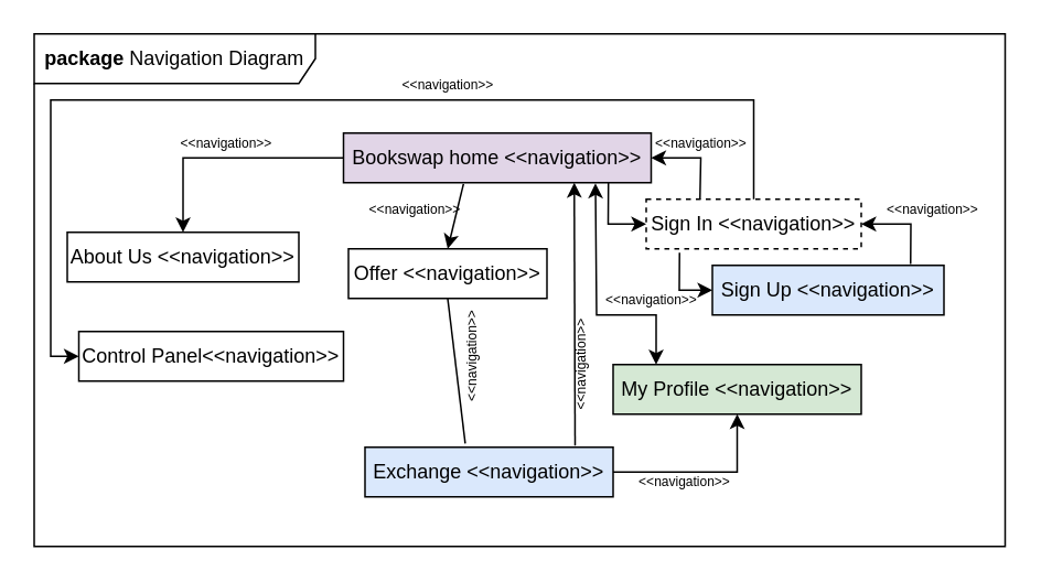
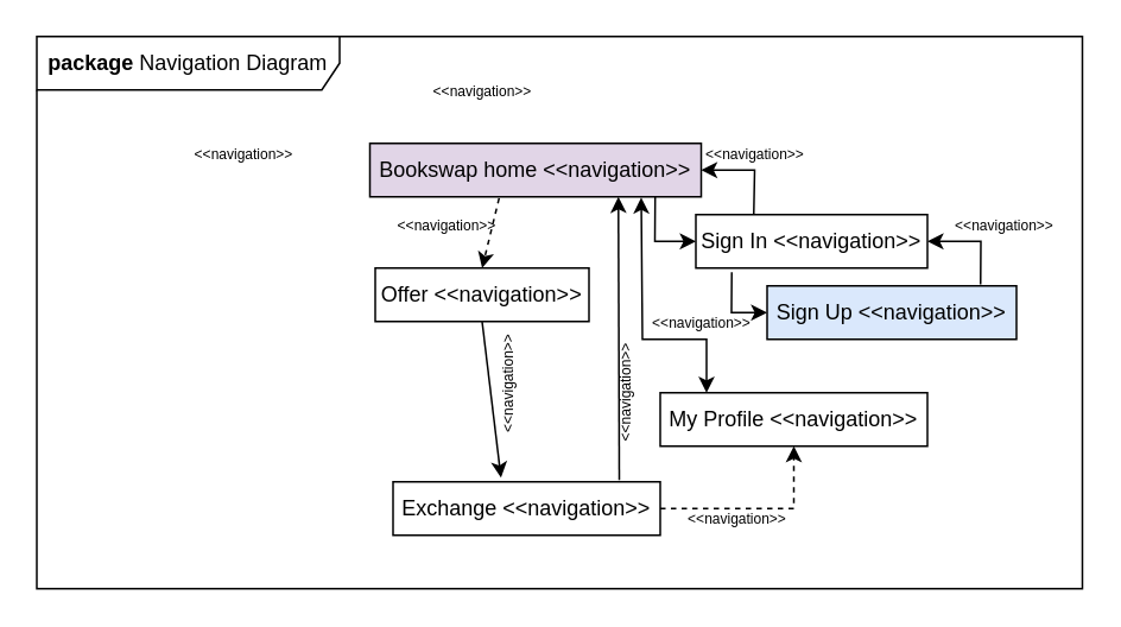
  <mxCell id="0" />
  <mxCell id="1" parent="0" />
  <mxCell id="2" value="&lt;b&gt;package &lt;/b&gt;Navigation Diagram" style="shape=umlFrame;whiteSpace=wrap;html=1;pointerEvents=0;recursiveResize=0;container=1;collapsible=0;width=170;height=30;" parent="1" vertex="1"><mxGeometry x="20" y="20" width="587" height="310" as="geometry" /></mxCell>
  <mxCell id="3" value="Bookswap home &amp;lt;&amp;lt;navigation&amp;gt;&amp;gt;" style="rounded=0;whiteSpace=wrap;html=1;fillColor=#e1d5e7;" parent="2" vertex="1"><mxGeometry x="187" y="60" width="186" height="30" as="geometry" /></mxCell>
- <mxCell id="4" value="About Us &amp;lt;&amp;lt;navigation&amp;gt;&amp;gt;" style="rounded=0;whiteSpace=wrap;html=1;" parent="2" vertex="1"><mxGeometry x="20" y="120" width="140" height="30" as="geometry" /></mxCell>
  <mxCell id="5" value="Offer &amp;lt;&amp;lt;navigation&amp;gt;&amp;gt;" style="rounded=0;whiteSpace=wrap;html=1;" parent="2" vertex="1"><mxGeometry x="190" y="130" width="120" height="30" as="geometry" /></mxCell>
- <mxCell id="6" value="Control Panel&amp;lt;&amp;lt;navigation&amp;gt;&amp;gt;" style="rounded=0;whiteSpace=wrap;html=1;" parent="2" vertex="1"><mxGeometry x="27" y="180" width="160" height="30" as="geometry" /></mxCell>
- <mxCell id="7" value="Exchange &amp;lt;&amp;lt;navigation&amp;gt;&amp;gt;" style="rounded=0;whiteSpace=wrap;html=1;fillColor=#dae8fc;" parent="2" vertex="1"><mxGeometry x="200" y="250" width="150" height="30" as="geometry" /></mxCell>
- <mxCell id="8" value="Sign In &amp;lt;&amp;lt;navigation&amp;gt;&amp;gt;" style="rounded=0;whiteSpace=wrap;html=1;dashed=1;" parent="2" vertex="1"><mxGeometry x="370" y="100" width="130" height="30" as="geometry" /></mxCell>
+ <mxCell id="7" value="Exchange &amp;lt;&amp;lt;navigation&amp;gt;&amp;gt;" style="rounded=0;whiteSpace=wrap;html=1;" parent="2" vertex="1"><mxGeometry x="200" y="250" width="150" height="30" as="geometry" /></mxCell>
+ <mxCell id="8" value="Sign In &amp;lt;&amp;lt;navigation&amp;gt;&amp;gt;" style="rounded=0;whiteSpace=wrap;html=1;" parent="2" vertex="1"><mxGeometry x="370" y="100" width="130" height="30" as="geometry" /></mxCell>
  <mxCell id="9" value="Sign Up &amp;lt;&amp;lt;navigation&amp;gt;&amp;gt;" style="rounded=0;whiteSpace=wrap;html=1;fillColor=#dae8fc;" parent="2" vertex="1"><mxGeometry x="410" y="140" width="140" height="30" as="geometry" /></mxCell>
- <mxCell id="10" value="My Profile &amp;lt;&amp;lt;navigation&amp;gt;&amp;gt;" style="rounded=0;whiteSpace=wrap;html=1;fillColor=#d5e8d4;" parent="2" vertex="1"><mxGeometry x="350" y="200" width="150" height="30" as="geometry" /></mxCell>
- <mxCell id="11" value="" style="endArrow=classic;html=1;rounded=0;exitX=0;exitY=0.5;exitDx=0;exitDy=0;entryX=0.5;entryY=0;entryDx=0;entryDy=0;" parent="2" source="3" target="4" edge="1"><mxGeometry width="50" height="50" relative="1" as="geometry"><mxPoint x="60" y="100" as="sourcePoint" /><mxPoint x="110" y="50" as="targetPoint" /><Array as="points"><mxPoint x="90" y="75" /></Array></mxGeometry></mxCell>
- <mxCell id="12" value="" style="endArrow=classic;html=1;rounded=0;exitX=0.39;exitY=1.024;exitDx=0;exitDy=0;exitPerimeter=0;entryX=0.5;entryY=0;entryDx=0;entryDy=0;" parent="2" source="3" target="5" edge="1"><mxGeometry width="50" height="50" relative="1" as="geometry"><mxPoint x="250" y="230" as="sourcePoint" /><mxPoint x="300" y="180" as="targetPoint" /></mxGeometry></mxCell>
+ <mxCell id="10" value="My Profile &amp;lt;&amp;lt;navigation&amp;gt;&amp;gt;" style="rounded=0;whiteSpace=wrap;html=1;" parent="2" vertex="1"><mxGeometry x="350" y="200" width="150" height="30" as="geometry" /></mxCell>
+ <mxCell id="12" value="" style="endArrow=classic;html=1;rounded=0;exitX=0.39;exitY=1.024;exitDx=0;exitDy=0;exitPerimeter=0;entryX=0.5;entryY=0;entryDx=0;entryDy=0;dashed=1;" parent="2" source="3" target="5" edge="1"><mxGeometry width="50" height="50" relative="1" as="geometry"><mxPoint x="250" y="230" as="sourcePoint" /><mxPoint x="300" y="180" as="targetPoint" /></mxGeometry></mxCell>
  <mxCell id="13" value="" style="endArrow=classic;html=1;rounded=0;entryX=0;entryY=0.5;entryDx=0;entryDy=0;exitX=0.861;exitY=0.998;exitDx=0;exitDy=0;exitPerimeter=0;" parent="2" source="3" target="8" edge="1"><mxGeometry width="50" height="50" relative="1" as="geometry"><mxPoint x="290" y="230" as="sourcePoint" /><mxPoint x="340" y="180" as="targetPoint" /><Array as="points"><mxPoint x="347" y="115" /></Array></mxGeometry></mxCell>
  <mxCell id="14" value="" style="endArrow=classic;html=1;rounded=0;exitX=0.25;exitY=0;exitDx=0;exitDy=0;entryX=1;entryY=0.5;entryDx=0;entryDy=0;" parent="2" source="8" target="3" edge="1"><mxGeometry width="50" height="50" relative="1" as="geometry"><mxPoint x="390" y="100" as="sourcePoint" /><mxPoint x="440" y="50" as="targetPoint" /><Array as="points"><mxPoint x="403" y="75" /></Array></mxGeometry></mxCell>
  <mxCell id="15" value="" style="endArrow=classic;html=1;rounded=0;entryX=0;entryY=0.5;entryDx=0;entryDy=0;exitX=0.155;exitY=1.08;exitDx=0;exitDy=0;exitPerimeter=0;" parent="2" source="8" target="9" edge="1"><mxGeometry width="50" height="50" relative="1" as="geometry"><mxPoint x="290" y="220" as="sourcePoint" /><mxPoint x="340" y="170" as="targetPoint" /><Array as="points"><mxPoint x="390" y="155" /></Array></mxGeometry></mxCell>
  <mxCell id="16" value="" style="endArrow=classic;html=1;rounded=0;exitX=0.856;exitY=-0.027;exitDx=0;exitDy=0;exitPerimeter=0;entryX=1;entryY=0.5;entryDx=0;entryDy=0;" parent="2" source="9" target="8" edge="1"><mxGeometry width="50" height="50" relative="1" as="geometry"><mxPoint x="510" y="120" as="sourcePoint" /><mxPoint x="560" y="70" as="targetPoint" /><Array as="points"><mxPoint x="530" y="115" /></Array></mxGeometry></mxCell>
- <mxCell id="17" value="" style="endArrow=none;html=1;rounded=0;exitX=0.5;exitY=1;exitDx=0;exitDy=0;entryX=0.404;entryY=-0.076;entryDx=0;entryDy=0;entryPerimeter=0;" parent="2" source="5" target="7" edge="1"><mxGeometry width="50" height="50" relative="1" as="geometry"><mxPoint x="280" y="230" as="sourcePoint" /><mxPoint x="330" y="180" as="targetPoint" /></mxGeometry></mxCell>
+ <mxCell id="17" value="" style="endArrow=classic;html=1;rounded=0;exitX=0.5;exitY=1;exitDx=0;exitDy=0;entryX=0.404;entryY=-0.076;entryDx=0;entryDy=0;entryPerimeter=0;" parent="2" source="5" target="7" edge="1"><mxGeometry width="50" height="50" relative="1" as="geometry"><mxPoint x="280" y="230" as="sourcePoint" /><mxPoint x="330" y="180" as="targetPoint" /></mxGeometry></mxCell>
  <mxCell id="18" value="" style="endArrow=classic;html=1;rounded=0;entryX=0.75;entryY=1;entryDx=0;entryDy=0;" parent="2" target="3" edge="1"><mxGeometry width="50" height="50" relative="1" as="geometry"><mxPoint x="327" y="249" as="sourcePoint" /><mxPoint x="480" y="250" as="targetPoint" /></mxGeometry></mxCell>
- <mxCell id="19" value="" style="endArrow=classic;html=1;rounded=0;exitX=0.5;exitY=0;exitDx=0;exitDy=0;entryX=0;entryY=0.5;entryDx=0;entryDy=0;" parent="2" source="8" target="6" edge="1"><mxGeometry width="50" height="50" relative="1" as="geometry"><mxPoint x="460" y="80" as="sourcePoint" /><mxPoint x="510" y="30" as="targetPoint" /><Array as="points"><mxPoint x="435" y="40" /><mxPoint x="10" y="40" /><mxPoint x="10" y="120" /><mxPoint x="10" y="195" /></Array></mxGeometry></mxCell>
  <mxCell id="20" value="" style="endArrow=classic;startArrow=classic;html=1;rounded=0;entryX=0.819;entryY=1.013;entryDx=0;entryDy=0;entryPerimeter=0;" parent="2" target="3" edge="1"><mxGeometry width="50" height="50" relative="1" as="geometry"><mxPoint x="376" y="200" as="sourcePoint" /><mxPoint x="520" y="240" as="targetPoint" /><Array as="points"><mxPoint x="376" y="170" /><mxPoint x="340" y="170" /></Array></mxGeometry></mxCell>
- <mxCell id="21" value="" style="endArrow=classic;html=1;rounded=0;exitX=1;exitY=0.5;exitDx=0;exitDy=0;entryX=0.5;entryY=1;entryDx=0;entryDy=0;" parent="2" source="7" target="10" edge="1"><mxGeometry width="50" height="50" relative="1" as="geometry"><mxPoint x="420" y="290" as="sourcePoint" /><mxPoint x="470" y="240" as="targetPoint" /><Array as="points"><mxPoint x="425" y="265" /></Array></mxGeometry></mxCell>
+ <mxCell id="21" value="" style="endArrow=classic;html=1;rounded=0;exitX=1;exitY=0.5;exitDx=0;exitDy=0;entryX=0.5;entryY=1;entryDx=0;entryDy=0;dashed=1;" parent="2" source="7" target="10" edge="1"><mxGeometry width="50" height="50" relative="1" as="geometry"><mxPoint x="420" y="290" as="sourcePoint" /><mxPoint x="470" y="240" as="targetPoint" /><Array as="points"><mxPoint x="425" y="265" /></Array></mxGeometry></mxCell>
  <mxCell id="22" value="&lt;font style=&quot;font-size: 8px;&quot;&gt;&amp;lt;&amp;lt;navigation&amp;gt;&amp;gt;&lt;/font&gt;" style="text;html=1;align=center;verticalAlign=middle;whiteSpace=wrap;rounded=0;" vertex="1" parent="2"><mxGeometry x="187" y="90" width="87" height="30" as="geometry" /></mxCell>
  <mxCell id="23" value="&lt;font style=&quot;font-size: 8px;&quot;&gt;&amp;lt;&amp;lt;navigation&amp;gt;&amp;gt;&lt;/font&gt;" style="text;html=1;align=center;verticalAlign=middle;whiteSpace=wrap;rounded=0;" vertex="1" parent="2"><mxGeometry x="73" y="50" width="87" height="30" as="geometry" /></mxCell>
  <mxCell id="24" value="&lt;font style=&quot;font-size: 8px;&quot;&gt;&amp;lt;&amp;lt;navigation&amp;gt;&amp;gt;&lt;/font&gt;" style="text;html=1;align=center;verticalAlign=middle;whiteSpace=wrap;rounded=0;" vertex="1" parent="2"><mxGeometry x="350" y="260" width="87" height="20" as="geometry" /></mxCell>
  <mxCell id="25" value="&lt;font style=&quot;font-size: 8px;&quot;&gt;&amp;lt;&amp;lt;navigation&amp;gt;&amp;gt;&lt;/font&gt;" style="text;html=1;align=center;verticalAlign=middle;whiteSpace=wrap;rounded=0;rotation=-90;" vertex="1" parent="2"><mxGeometry x="220" y="180" width="87" height="30" as="geometry" /></mxCell>
  <mxCell id="26" value="&lt;font style=&quot;font-size: 8px;&quot;&gt;&amp;lt;&amp;lt;navigation&amp;gt;&amp;gt;&lt;/font&gt;" style="text;html=1;align=center;verticalAlign=middle;whiteSpace=wrap;rounded=0;" vertex="1" parent="2"><mxGeometry x="500" y="90" width="87" height="30" as="geometry" /></mxCell>
  <mxCell id="27" value="&lt;font style=&quot;font-size: 8px;&quot;&gt;&amp;lt;&amp;lt;navigation&amp;gt;&amp;gt;&lt;/font&gt;" style="text;html=1;align=center;verticalAlign=middle;whiteSpace=wrap;rounded=0;" vertex="1" parent="2"><mxGeometry x="360" y="50" width="87" height="30" as="geometry" /></mxCell>
  <mxCell id="28" value="&lt;font style=&quot;font-size: 8px;&quot;&gt;&amp;lt;&amp;lt;navigation&amp;gt;&amp;gt;&lt;/font&gt;" style="text;html=1;align=center;verticalAlign=middle;whiteSpace=wrap;rounded=0;" vertex="1" parent="2"><mxGeometry x="207" y="10" width="87" height="40" as="geometry" /></mxCell>
  <mxCell id="29" value="&lt;font style=&quot;font-size: 8px;&quot;&gt;&amp;lt;&amp;lt;navigation&amp;gt;&amp;gt;&lt;/font&gt;" style="text;html=1;align=center;verticalAlign=middle;whiteSpace=wrap;rounded=0;" vertex="1" parent="2"><mxGeometry x="330" y="140" width="87" height="40" as="geometry" /></mxCell>
  <mxCell id="30" value="&lt;font style=&quot;font-size: 8px;&quot;&gt;&amp;lt;&amp;lt;navigation&amp;gt;&amp;gt;&lt;/font&gt;" style="text;html=1;align=center;verticalAlign=middle;whiteSpace=wrap;rounded=0;rotation=-90;" vertex="1" parent="2"><mxGeometry x="286" y="180" width="87" height="40" as="geometry" /></mxCell>
